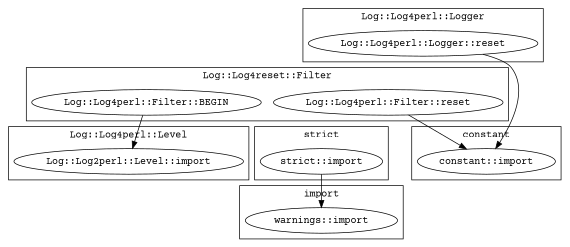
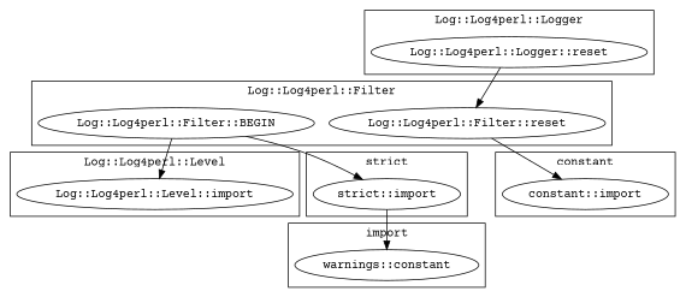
  digraph {
    fontname="Courier Prime"
    node [fontname="Courier Prime"]
    edge [fontname="Courier Prime"]
-   "warnings::import"
-   "Log::Log4perl::Level::import" [label="Log::Log2perl::Level::import"]
+   "warnings::import" [label="warnings::constant"]
+   "Log::Log4perl::Level::import"
    "strict::import"
    "Log::Log4perl::Filter::BEGIN"
    "Log::Log4perl::Filter::reset"
    "Log::Log4perl::Logger::reset"
    "constant::import"
    subgraph cluster_1 {
      label=import
      "warnings::import"
    }
    subgraph cluster_2 {
      label="Log::Log4perl::Level"
      "Log::Log4perl::Level::import"
    }
    subgraph cluster_3 {
      label="strict"
      "strict::import"
    }
    subgraph cluster_4 {
-     label="Log::Log4reset::Filter"
+     label="Log::Log4perl::Filter"
      "Log::Log4perl::Filter::BEGIN"
      "Log::Log4perl::Filter::reset"
    }
    subgraph cluster_5 {
      label="Log::Log4perl::Logger"
      "Log::Log4perl::Logger::reset"
    }
    subgraph cluster_6 {
      label=constant
      "constant::import"
    }
    "strict::import" -> "warnings::import"
    "Log::Log4perl::Filter::BEGIN" -> "Log::Log4perl::Level::import"
+   "Log::Log4perl::Filter::BEGIN" -> "strict::import"
    "Log::Log4perl::Filter::reset" -> "constant::import"
-   "Log::Log4perl::Logger::reset" -> "constant::import"
+   "Log::Log4perl::Logger::reset" -> "Log::Log4perl::Filter::reset"
  }
